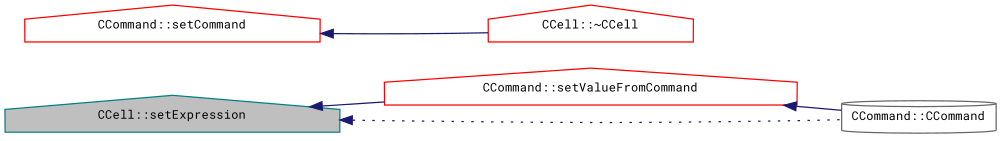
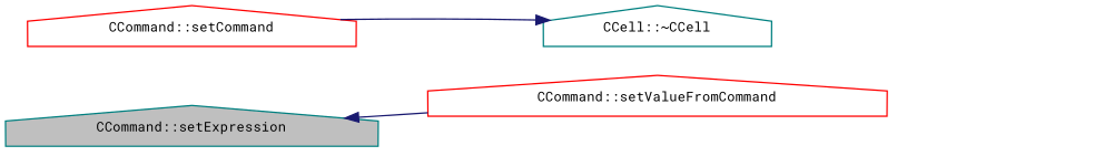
  digraph {
    fontname="Roboto Mono"
    rankdir=LR
    node [color=teal fillcolor=white fontname="Roboto Mono" fontsize=10 shape=house style=filled]
    edge [color=midnightblue dir=back fontname="Roboto Mono" fontsize=10 labelfontname=Helvetica labelfontsize=10 style=solid]
-   n1 [fillcolor=grey75 fontcolor=black height=0.2 label="CCell::setExpression" width=0.4]
+   n1 [fillcolor=grey75 fontcolor=black height=0.2 label="CCommand::setExpression" width=0.4]
    n2 [color=red height=0.2 label="CCommand::setValueFromCommand" width=0.4]
-   n3 [color=gray40 height=0.2 label="CCommand::CCommand" shape=cylinder width=0.4]
    n4 [color=red height=0.2 label="CCommand::setCommand" width=0.4]
-   n5 [color=red height=0.2 label="CCell::~CCell" width=0.4]
+   n5 [height=0.2 label="CCell::~CCell" width=0.4]
    n1 -> n2
-   n1 -> n3 [style=dotted]
-   n2 -> n3
-   n4 -> n5
+   n5 -> n4
  }
